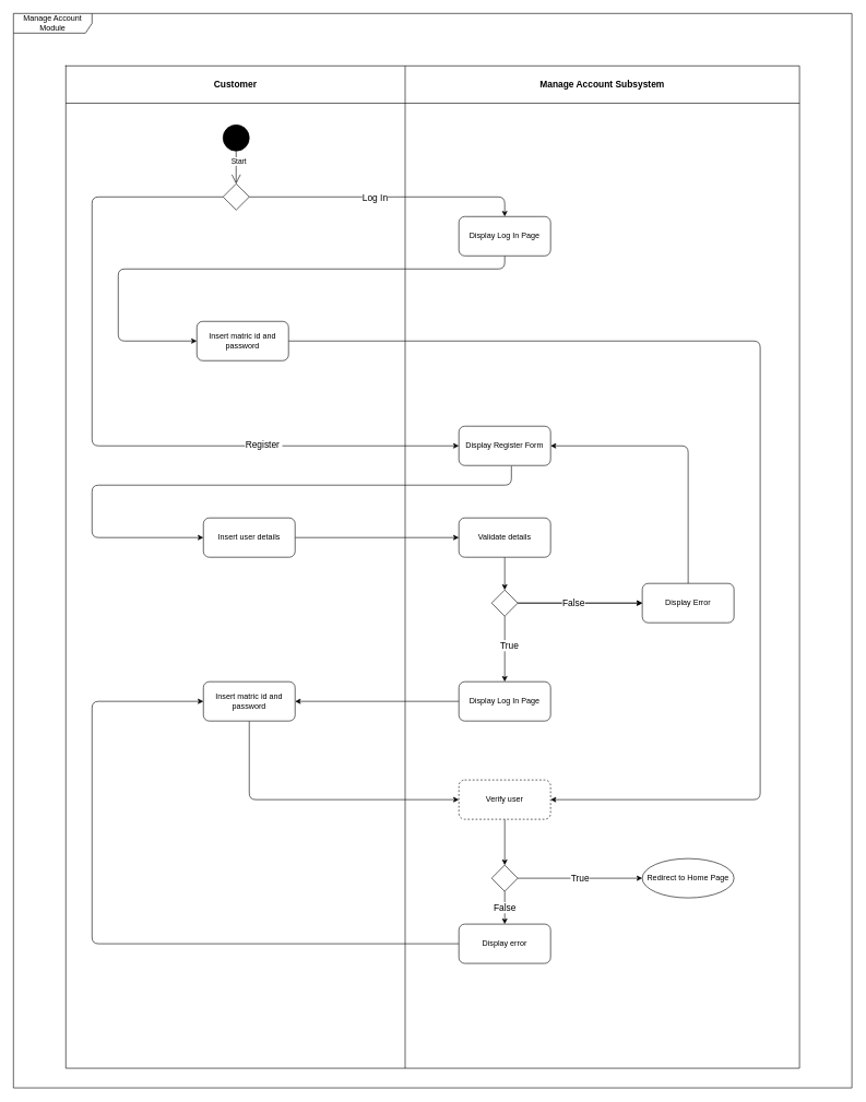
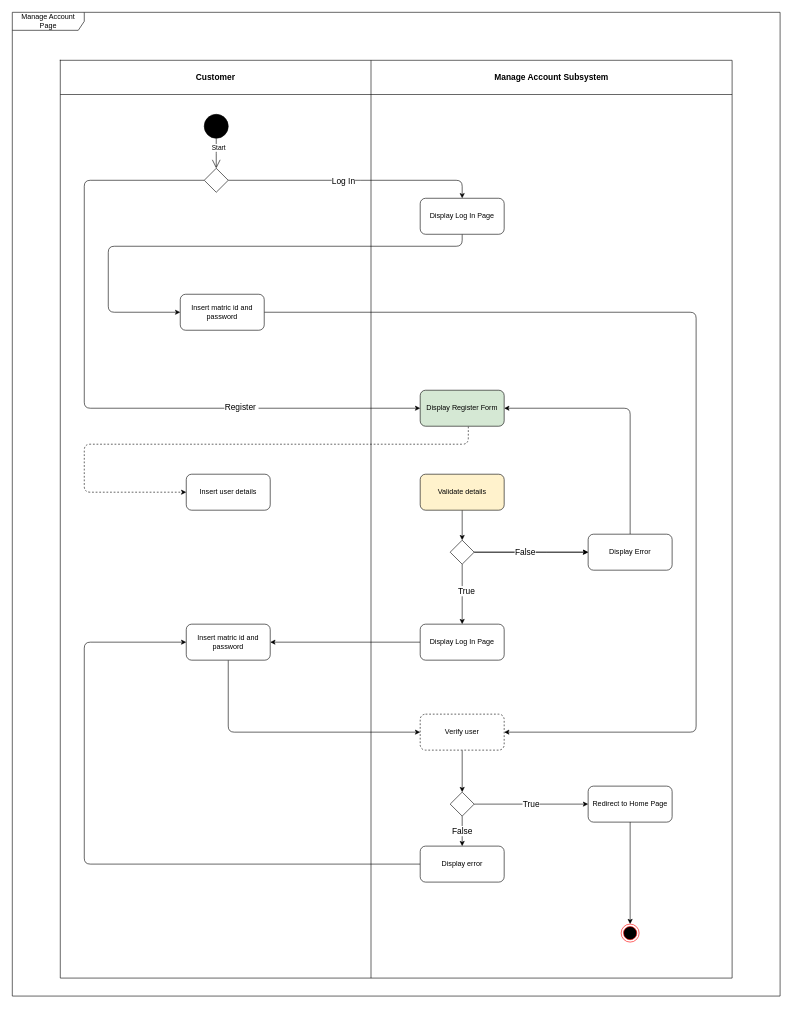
  <mxCell id="0" />
  <mxCell id="1" parent="0" />
  <mxCell id="2" value="" style="shape=table;startSize=0;container=1;collapsible=0;childLayout=tableLayout;" parent="1" vertex="1"><mxGeometry x="100" y="100" width="1120" height="1530" as="geometry" /></mxCell>
  <mxCell id="3" value="" style="shape=tableRow;horizontal=0;startSize=0;swimlaneHead=0;swimlaneBody=0;top=0;left=0;bottom=0;right=0;collapsible=0;dropTarget=0;fillColor=none;points=[[0,0.5],[1,0.5]];portConstraint=eastwest;" parent="2" vertex="1"><mxGeometry width="1120" height="57" as="geometry" /></mxCell>
  <mxCell id="4" value="&lt;font style=&quot;font-size: 14px;&quot;&gt;&lt;b&gt;Customer&lt;/b&gt;&lt;/font&gt;" style="shape=partialRectangle;html=1;whiteSpace=wrap;connectable=0;overflow=hidden;fillColor=none;top=0;left=0;bottom=0;right=0;pointerEvents=1;" parent="3" vertex="1"><mxGeometry width="518" height="57" as="geometry"><mxRectangle width="518" height="57" as="alternateBounds" /></mxGeometry></mxCell>
  <mxCell id="5" value="&lt;font style=&quot;font-size: 14px;&quot;&gt;&lt;b&gt;Manage Account Subsystem&lt;/b&gt;&lt;/font&gt;" style="shape=partialRectangle;html=1;whiteSpace=wrap;connectable=0;overflow=hidden;fillColor=none;top=0;left=0;bottom=0;right=0;pointerEvents=1;" parent="3" vertex="1"><mxGeometry x="518" width="602" height="57" as="geometry"><mxRectangle width="602" height="57" as="alternateBounds" /></mxGeometry></mxCell>
  <mxCell id="6" value="" style="shape=tableRow;horizontal=0;startSize=0;swimlaneHead=0;swimlaneBody=0;top=0;left=0;bottom=0;right=0;collapsible=0;dropTarget=0;fillColor=none;points=[[0,0.5],[1,0.5]];portConstraint=eastwest;" parent="2" vertex="1"><mxGeometry y="57" width="1120" height="1473" as="geometry" /></mxCell>
  <mxCell id="7" value="" style="shape=partialRectangle;html=1;whiteSpace=wrap;connectable=0;overflow=hidden;fillColor=none;top=0;left=0;bottom=0;right=0;pointerEvents=1;" parent="6" vertex="1"><mxGeometry width="518" height="1473" as="geometry"><mxRectangle width="518" height="1473" as="alternateBounds" /></mxGeometry></mxCell>
  <mxCell id="8" value="" style="shape=partialRectangle;html=1;whiteSpace=wrap;connectable=0;overflow=hidden;fillColor=none;top=0;left=0;bottom=0;right=0;pointerEvents=1;" parent="6" vertex="1"><mxGeometry x="518" width="602" height="1473" as="geometry"><mxRectangle width="602" height="1473" as="alternateBounds" /></mxGeometry></mxCell>
  <mxCell id="9" value="" style="shape=ellipse;html=1;fillColor=strokeColor;fontSize=18;fontColor=#ffffff;" parent="1" vertex="1"><mxGeometry x="340" y="190" width="40" height="40" as="geometry" /></mxCell>
- <mxCell id="10" value="Manage Account Module" style="shape=umlFrame;whiteSpace=wrap;html=1;width=120;height=30;" parent="1" vertex="1"><mxGeometry x="20" y="20" width="1280" height="1640" as="geometry" /></mxCell>
+ <mxCell id="10" value="Manage Account Page" style="shape=umlFrame;whiteSpace=wrap;html=1;width=120;height=30;" parent="1" vertex="1"><mxGeometry x="20" y="20" width="1280" height="1640" as="geometry" /></mxCell>
  <mxCell id="11" style="edgeStyle=orthogonalEdgeStyle;html=1;elbow=vertical;exitX=1;exitY=0.5;exitDx=0;exitDy=0;" parent="1" source="15" target="23" edge="1"><mxGeometry relative="1" as="geometry"><Array as="points"><mxPoint x="590" y="300" /><mxPoint x="590" y="300" /></Array></mxGeometry></mxCell>
  <mxCell id="12" value="&lt;font style=&quot;font-size: 14px;&quot;&gt;Log In&lt;/font&gt;" style="edgeLabel;html=1;align=center;verticalAlign=middle;resizable=0;points=[];" parent="11" vertex="1" connectable="0"><mxGeometry x="0.127" y="-2" relative="1" as="geometry"><mxPoint x="-46" y="-2" as="offset" /></mxGeometry></mxCell>
  <mxCell id="13" style="edgeStyle=orthogonalEdgeStyle;html=1;entryX=0;entryY=0.5;entryDx=0;entryDy=0;elbow=vertical;exitX=0;exitY=0.5;exitDx=0;exitDy=0;" parent="1" source="15" target="21" edge="1"><mxGeometry relative="1" as="geometry"><Array as="points"><mxPoint x="140" y="300" /><mxPoint x="140" y="680" /></Array></mxGeometry></mxCell>
  <mxCell id="14" value="&lt;font style=&quot;font-size: 14px;&quot;&gt;Register&amp;nbsp;&lt;/font&gt;" style="edgeLabel;html=1;align=center;verticalAlign=middle;resizable=0;points=[];" parent="13" vertex="1" connectable="0"><mxGeometry x="0.476" y="2" relative="1" as="geometry"><mxPoint as="offset" /></mxGeometry></mxCell>
  <mxCell id="15" value="" style="shape=rhombus;html=1;labelPosition=right;align=left;verticalAlign=middle" parent="1" vertex="1"><mxGeometry x="340" y="280" width="40" height="40" as="geometry" /></mxCell>
  <mxCell id="16" value="" style="edgeStyle=elbowEdgeStyle;html=1;elbow=horizontal;align=right;verticalAlign=bottom;rounded=0;labelBackgroundColor=none;endArrow=open;endSize=12;exitX=0.5;exitY=1;exitDx=0;exitDy=0;" parent="1" source="9" target="15" edge="1"><mxGeometry relative="1" as="geometry"><mxPoint x="280" y="240" as="sourcePoint" /></mxGeometry></mxCell>
  <mxCell id="17" value="Start" style="edgeLabel;html=1;align=center;verticalAlign=middle;resizable=0;points=[];" parent="16" vertex="1" connectable="0"><mxGeometry x="-0.383" y="3" relative="1" as="geometry"><mxPoint as="offset" /></mxGeometry></mxCell>
  <mxCell id="18" style="edgeStyle=orthogonalEdgeStyle;html=1;entryX=1;entryY=0.5;entryDx=0;entryDy=0;fontSize=14;elbow=vertical;exitX=1;exitY=0.5;exitDx=0;exitDy=0;" parent="1" source="19" target="41" edge="1"><mxGeometry relative="1" as="geometry"><Array as="points"><mxPoint x="1160" y="520" /><mxPoint x="1160" y="1220" /></Array></mxGeometry></mxCell>
  <mxCell id="19" value="Insert matric id and password" style="rounded=1;whiteSpace=wrap;html=1;" parent="1" vertex="1"><mxGeometry x="300" y="490" width="140" height="60" as="geometry" /></mxCell>
- <mxCell id="20" style="edgeStyle=orthogonalEdgeStyle;html=1;exitX=0.573;exitY=1.01;exitDx=0;exitDy=0;entryX=0;entryY=0.5;entryDx=0;entryDy=0;elbow=vertical;exitPerimeter=0;" parent="1" source="21" target="27" edge="1"><mxGeometry relative="1" as="geometry"><Array as="points"><mxPoint x="780" y="740" /><mxPoint x="140" y="740" /><mxPoint x="140" y="820" /></Array></mxGeometry></mxCell>
- <mxCell id="21" value="Display Register Form" style="rounded=1;whiteSpace=wrap;html=1;" parent="1" vertex="1"><mxGeometry x="700" y="650" width="140" height="60" as="geometry" /></mxCell>
+ <mxCell id="20" style="edgeStyle=orthogonalEdgeStyle;html=1;exitX=0.573;exitY=1.01;exitDx=0;exitDy=0;entryX=0;entryY=0.5;entryDx=0;entryDy=0;elbow=vertical;exitPerimeter=0;dashed=1;" parent="1" source="21" target="27" edge="1"><mxGeometry relative="1" as="geometry"><Array as="points"><mxPoint x="780" y="740" /><mxPoint x="140" y="740" /><mxPoint x="140" y="820" /></Array></mxGeometry></mxCell>
+ <mxCell id="21" value="Display Register Form" style="rounded=1;whiteSpace=wrap;html=1;fillColor=#d5e8d4;" parent="1" vertex="1"><mxGeometry x="700" y="650" width="140" height="60" as="geometry" /></mxCell>
  <mxCell id="22" style="edgeStyle=orthogonalEdgeStyle;html=1;entryX=0;entryY=0.5;entryDx=0;entryDy=0;elbow=vertical;exitX=0.5;exitY=1;exitDx=0;exitDy=0;" parent="1" source="23" target="19" edge="1"><mxGeometry relative="1" as="geometry"><mxPoint x="730.059" y="290" as="sourcePoint" /><Array as="points"><mxPoint x="770" y="410" /><mxPoint x="180" y="410" /><mxPoint x="180" y="520" /></Array></mxGeometry></mxCell>
  <mxCell id="23" value="Display Log In Page" style="rounded=1;whiteSpace=wrap;html=1;" parent="1" vertex="1"><mxGeometry x="700" y="330" width="140" height="60" as="geometry" /></mxCell>
  <mxCell id="24" style="edgeStyle=orthogonalEdgeStyle;html=1;entryX=0.5;entryY=0;entryDx=0;entryDy=0;elbow=vertical;" parent="1" source="25" target="35" edge="1"><mxGeometry relative="1" as="geometry" /></mxCell>
- <mxCell id="25" value="Validate details" style="rounded=1;whiteSpace=wrap;html=1;" parent="1" vertex="1"><mxGeometry x="700" y="790" width="140" height="60" as="geometry" /></mxCell>
- <mxCell id="26" style="edgeStyle=orthogonalEdgeStyle;html=1;entryX=0;entryY=0.5;entryDx=0;entryDy=0;elbow=vertical;" parent="1" source="27" target="25" edge="1"><mxGeometry relative="1" as="geometry" /></mxCell>
+ <mxCell id="25" value="Validate details" style="rounded=1;whiteSpace=wrap;html=1;fillColor=#fff2cc;" parent="1" vertex="1"><mxGeometry x="700" y="790" width="140" height="60" as="geometry" /></mxCell>
  <mxCell id="27" value="Insert user details" style="rounded=1;whiteSpace=wrap;html=1;" parent="1" vertex="1"><mxGeometry x="310" y="790" width="140" height="60" as="geometry" /></mxCell>
  <mxCell id="28" style="edgeStyle=orthogonalEdgeStyle;html=1;entryX=1;entryY=0.5;entryDx=0;entryDy=0;fontSize=14;elbow=vertical;" parent="1" source="29" target="39" edge="1"><mxGeometry relative="1" as="geometry" /></mxCell>
  <mxCell id="29" value="Display Log In Page" style="rounded=1;whiteSpace=wrap;html=1;" parent="1" vertex="1"><mxGeometry x="700" y="1040" width="140" height="60" as="geometry" /></mxCell>
  <mxCell id="30" style="edgeStyle=orthogonalEdgeStyle;html=1;elbow=vertical;" parent="1" source="35" target="29" edge="1"><mxGeometry relative="1" as="geometry" /></mxCell>
  <mxCell id="31" value="&lt;font style=&quot;font-size: 14px;&quot;&gt;True&lt;/font&gt;" style="edgeLabel;html=1;align=center;verticalAlign=middle;resizable=0;points=[];" parent="30" vertex="1" connectable="0"><mxGeometry x="-0.121" y="5" relative="1" as="geometry"><mxPoint x="1" as="offset" /></mxGeometry></mxCell>
  <mxCell id="32" style="edgeStyle=orthogonalEdgeStyle;html=1;entryX=0;entryY=0.5;entryDx=0;entryDy=0;fontSize=14;elbow=vertical;" parent="1" source="35" target="37" edge="1"><mxGeometry relative="1" as="geometry" /></mxCell>
  <mxCell id="33" style="edgeStyle=orthogonalEdgeStyle;html=1;fontSize=14;elbow=vertical;" parent="1" source="35" target="37" edge="1"><mxGeometry relative="1" as="geometry"><Array as="points"><mxPoint x="900" y="920" /><mxPoint x="900" y="920" /></Array></mxGeometry></mxCell>
  <mxCell id="34" value="False" style="edgeLabel;html=1;align=center;verticalAlign=middle;resizable=0;points=[];fontSize=14;" parent="33" vertex="1" connectable="0"><mxGeometry x="-0.128" relative="1" as="geometry"><mxPoint x="1" as="offset" /></mxGeometry></mxCell>
  <mxCell id="35" value="" style="shape=rhombus;html=1;labelPosition=right;align=left;verticalAlign=middle" parent="1" vertex="1"><mxGeometry x="750" y="900" width="40" height="40" as="geometry" /></mxCell>
  <mxCell id="36" style="edgeStyle=orthogonalEdgeStyle;html=1;entryX=1;entryY=0.5;entryDx=0;entryDy=0;fontSize=14;elbow=vertical;" parent="1" source="37" target="21" edge="1"><mxGeometry relative="1" as="geometry"><Array as="points"><mxPoint x="1050" y="680" /></Array></mxGeometry></mxCell>
  <mxCell id="37" value="Display Error" style="rounded=1;whiteSpace=wrap;html=1;" parent="1" vertex="1"><mxGeometry x="980" y="890" width="140" height="60" as="geometry" /></mxCell>
  <mxCell id="38" style="edgeStyle=orthogonalEdgeStyle;html=1;entryX=0;entryY=0.5;entryDx=0;entryDy=0;fontSize=14;elbow=vertical;" parent="1" source="39" target="41" edge="1"><mxGeometry relative="1" as="geometry"><Array as="points"><mxPoint x="380" y="1220" /></Array></mxGeometry></mxCell>
  <mxCell id="39" value="Insert matric id and password" style="rounded=1;whiteSpace=wrap;html=1;" parent="1" vertex="1"><mxGeometry x="310" y="1040" width="140" height="60" as="geometry" /></mxCell>
  <mxCell id="40" style="edgeStyle=orthogonalEdgeStyle;html=1;fontSize=14;elbow=vertical;" parent="1" source="41" target="44" edge="1"><mxGeometry relative="1" as="geometry" /></mxCell>
  <mxCell id="41" value="Verify user" style="rounded=1;whiteSpace=wrap;html=1;dashed=1;" parent="1" vertex="1"><mxGeometry x="700" y="1190" width="140" height="60" as="geometry" /></mxCell>
  <mxCell id="42" value="&lt;font style=&quot;font-size: 14px;&quot;&gt;False&lt;/font&gt;" style="edgeStyle=orthogonalEdgeStyle;html=1;fontSize=14;elbow=vertical;" parent="1" source="44" target="48" edge="1"><mxGeometry relative="1" as="geometry" /></mxCell>
  <mxCell id="43" value="True" style="edgeStyle=orthogonalEdgeStyle;html=1;exitX=1;exitY=0.5;exitDx=0;exitDy=0;entryX=0;entryY=0.5;entryDx=0;entryDy=0;fontSize=14;elbow=vertical;" parent="1" source="44" target="46" edge="1"><mxGeometry relative="1" as="geometry" /></mxCell>
  <mxCell id="44" value="" style="shape=rhombus;html=1;labelPosition=right;align=left;verticalAlign=middle" parent="1" vertex="1"><mxGeometry x="750" y="1320" width="40" height="40" as="geometry" /></mxCell>
- <mxCell id="46" value="Redirect to Home Page" style="ellipse;whiteSpace=wrap;html=1;" parent="1" vertex="1"><mxGeometry x="980" y="1310" width="140" height="60" as="geometry" /></mxCell>
+ <mxCell id="45" style="edgeStyle=orthogonalEdgeStyle;html=1;entryX=0.5;entryY=0;entryDx=0;entryDy=0;fontSize=14;elbow=vertical;" parent="1" source="46" target="49" edge="1"><mxGeometry relative="1" as="geometry" /></mxCell>
+ <mxCell id="46" value="Redirect to Home Page" style="rounded=1;whiteSpace=wrap;html=1;" parent="1" vertex="1"><mxGeometry x="980" y="1310" width="140" height="60" as="geometry" /></mxCell>
  <mxCell id="47" style="edgeStyle=orthogonalEdgeStyle;html=1;entryX=0;entryY=0.5;entryDx=0;entryDy=0;fontSize=14;elbow=vertical;" parent="1" source="48" target="39" edge="1"><mxGeometry relative="1" as="geometry"><Array as="points"><mxPoint x="140" y="1440" /><mxPoint x="140" y="1070" /></Array></mxGeometry></mxCell>
  <mxCell id="48" value="Display error" style="rounded=1;whiteSpace=wrap;html=1;" parent="1" vertex="1"><mxGeometry x="700" y="1410" width="140" height="60" as="geometry" /></mxCell>
+ <mxCell id="49" value="Ee" style="ellipse;html=1;shape=endState;fillColor=#000000;strokeColor=#ff0000;fontSize=14;" parent="1" vertex="1"><mxGeometry x="1035" y="1540" width="30" height="30" as="geometry" /></mxCell>
